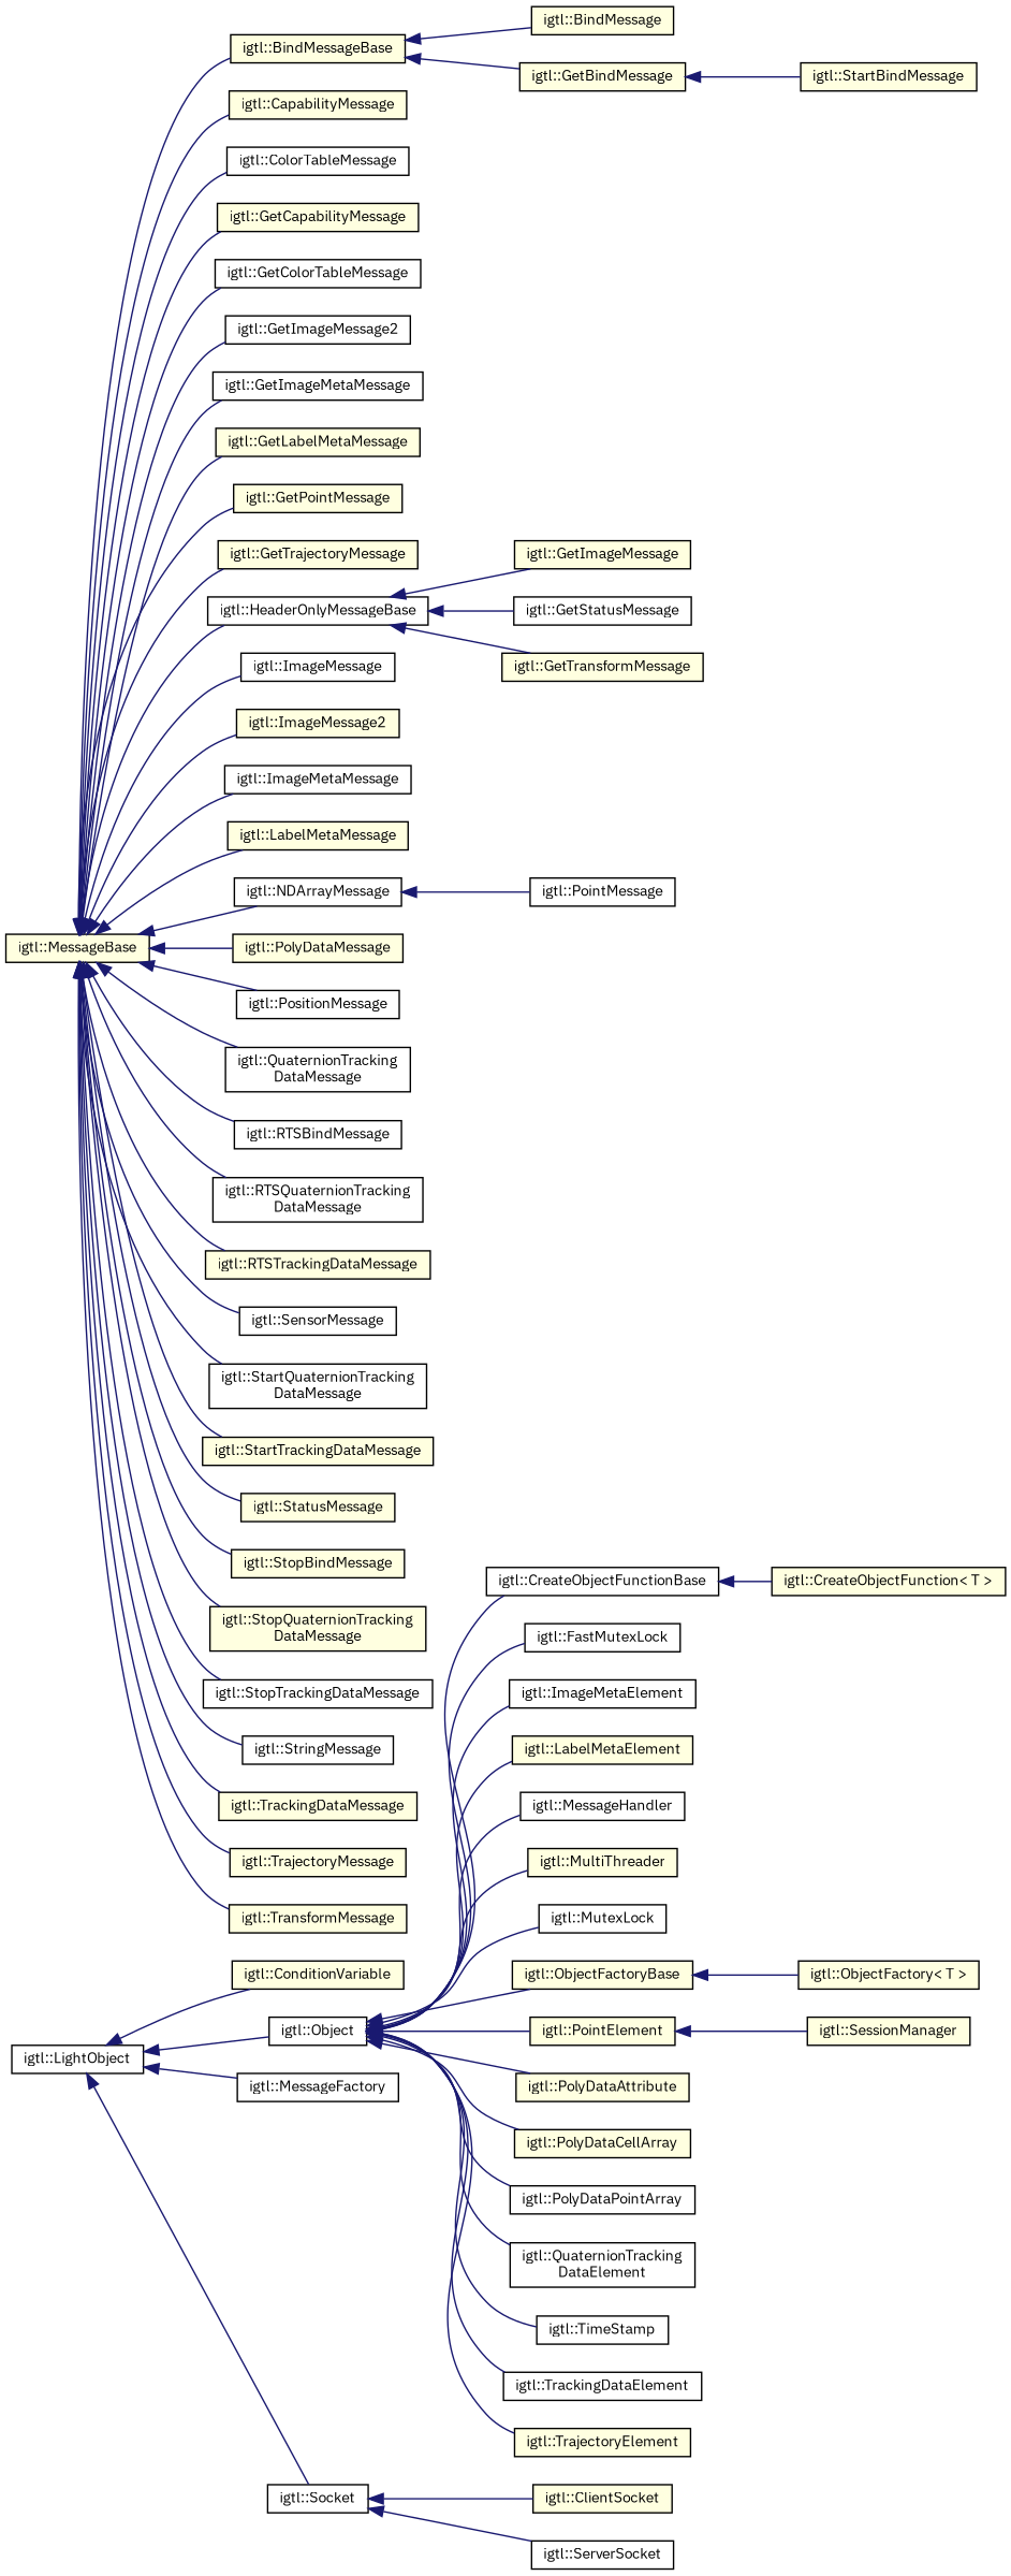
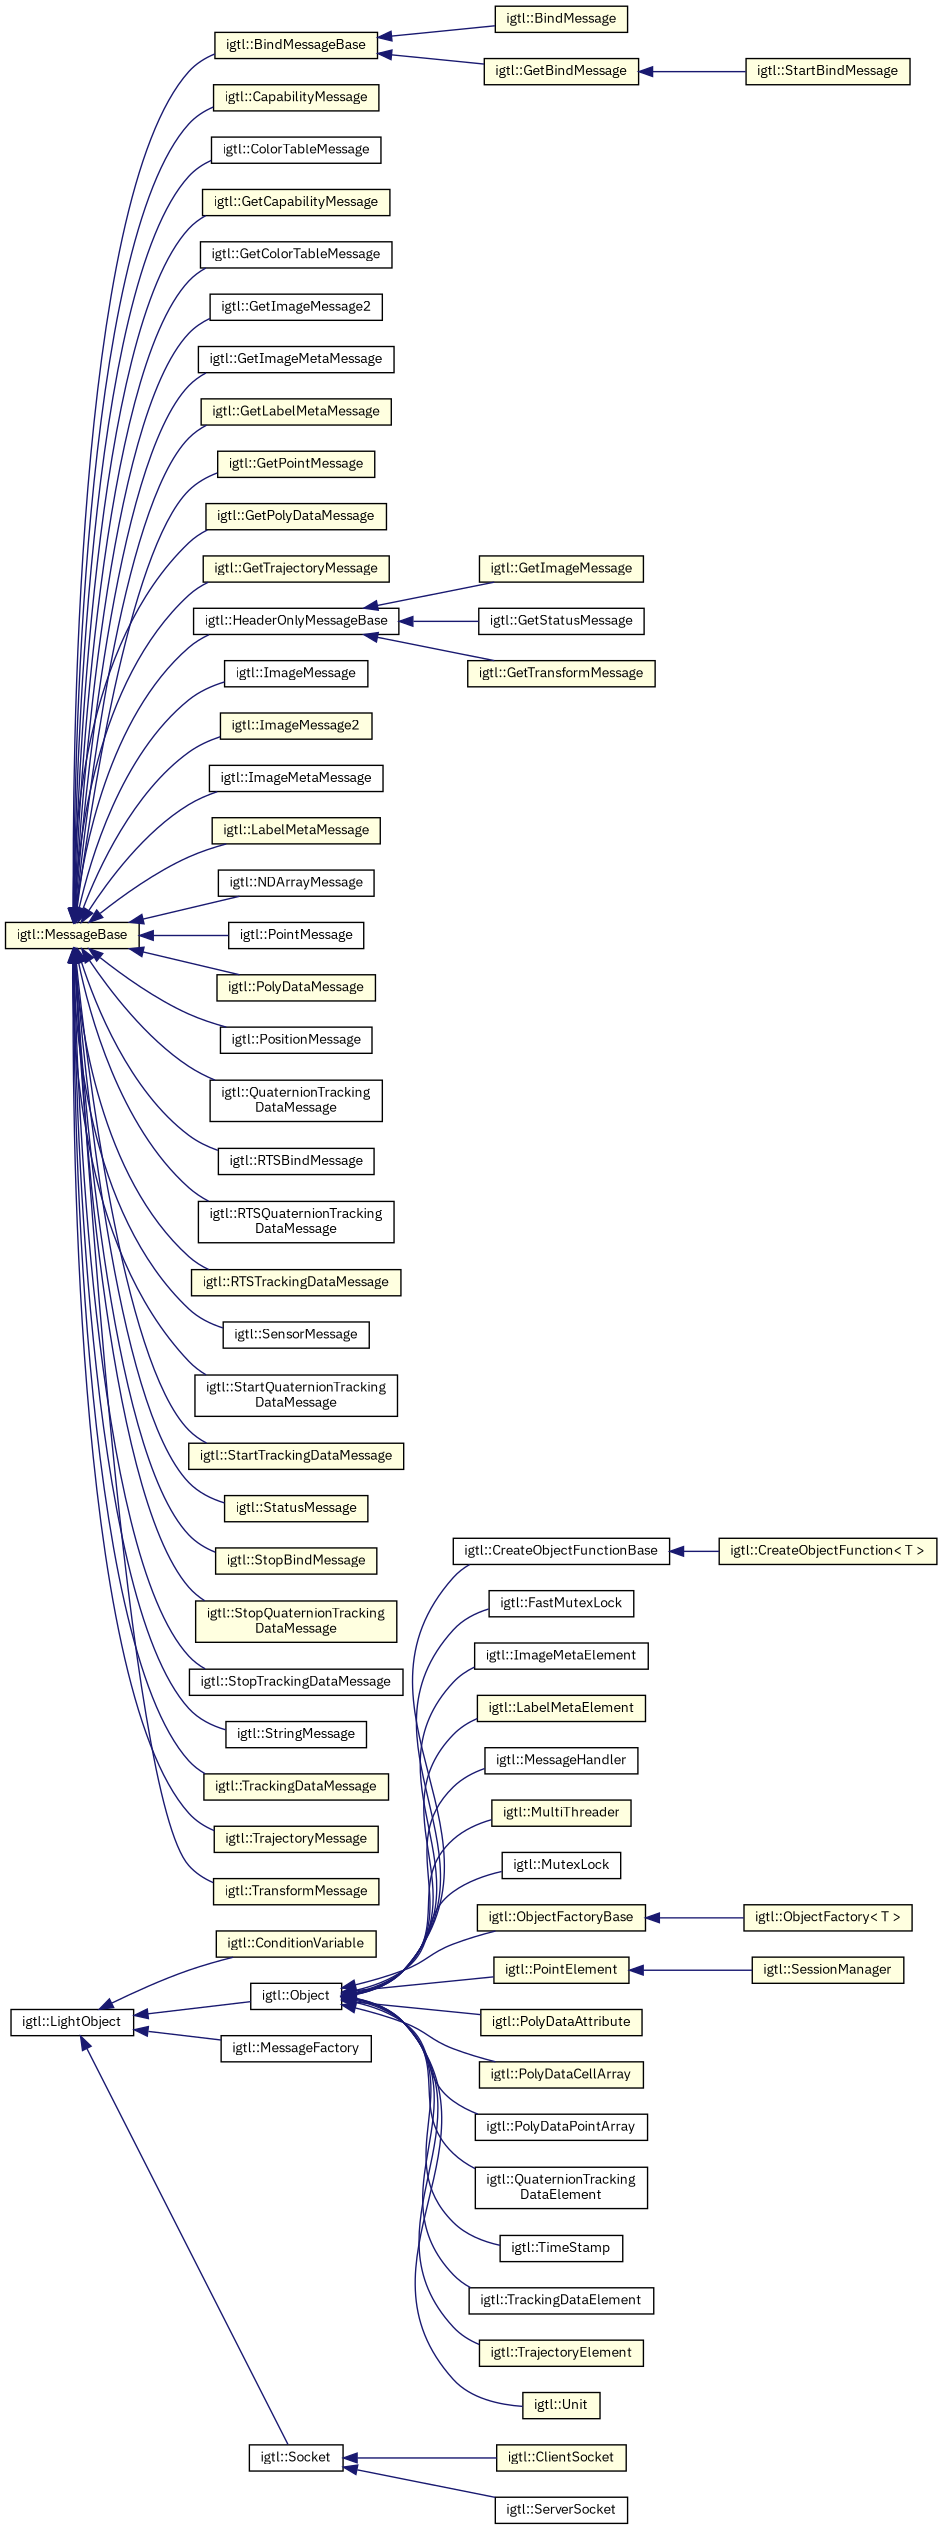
  digraph {
    fontname="IBM Plex Sans"
    rankdir=LR
    node [color=black fillcolor=lightyellow fontname="IBM Plex Sans" fontsize=10 shape=record style=filled]
    edge [color=midnightblue dir=back fontname="IBM Plex Sans" fontsize=10 labelfontname=Helvetica labelfontsize=10 style=solid]
    n1 [fillcolor=white height=0.2 label="igtl::LightObject" width=0.4]
    n2 [height=0.2 label="igtl::ConditionVariable" width=0.4]
    n3 [fillcolor=white height=0.2 label="igtl::Object" width=0.4]
    n4 [fillcolor=white height=0.2 label="igtl::MessageFactory" width=0.4]
    n5 [fillcolor=white height=0.2 label="igtl::Socket" width=0.4]
    n6 [fillcolor=white height=0.2 label="igtl::CreateObjectFunctionBase" width=0.4]
    n7 [fillcolor=white height=0.2 label="igtl::FastMutexLock" width=0.4]
    n8 [fillcolor=white height=0.2 label="igtl::ImageMetaElement" width=0.4]
    n9 [height=0.2 label="igtl::LabelMetaElement" width=0.4]
    n10 [fillcolor=white height=0.2 label="igtl::MessageHandler" width=0.4]
    n11 [height=0.2 label="igtl::MultiThreader" width=0.4]
    n12 [fillcolor=white height=0.2 label="igtl::MutexLock" width=0.4]
    n13 [height=0.2 label="igtl::ObjectFactoryBase" width=0.4]
    n14 [height=0.2 label="igtl::PointElement" width=0.4]
    n15 [height=0.2 label="igtl::PolyDataAttribute" width=0.4]
    n16 [height=0.2 label="igtl::PolyDataCellArray" width=0.4]
    n17 [fillcolor=white height=0.2 label="igtl::PolyDataPointArray" width=0.4]
    n18 [fillcolor=white height=0.2 label="igtl::QuaternionTracking\lDataElement" width=0.4]
    n19 [fillcolor=white height=0.2 label="igtl::TimeStamp" width=0.4]
    n20 [fillcolor=white height=0.2 label="igtl::TrackingDataElement" width=0.4]
    n21 [height=0.2 label="igtl::TrajectoryElement" width=0.4]
+   n22 [height=0.2 label="igtl::Unit" width=0.4]
    n23 [height=0.2 label="igtl::CreateObjectFunction\< T \>" width=0.4]
    n24 [height=0.2 label="igtl::MessageBase" width=0.4]
    n25 [height=0.2 label="igtl::BindMessageBase" width=0.4]
    n26 [height=0.2 label="igtl::CapabilityMessage" width=0.4]
    n27 [fillcolor=white height=0.2 label="igtl::ColorTableMessage" width=0.4]
    n28 [height=0.2 label="igtl::GetCapabilityMessage" width=0.4]
    n29 [fillcolor=white height=0.2 label="igtl::GetColorTableMessage" width=0.4]
    n30 [fillcolor=white height=0.2 label="igtl::GetImageMessage2" width=0.4]
    n31 [fillcolor=white height=0.2 label="igtl::GetImageMetaMessage" width=0.4]
    n32 [height=0.2 label="igtl::GetLabelMetaMessage" width=0.4]
    n33 [height=0.2 label="igtl::GetPointMessage" width=0.4]
+   n34 [height=0.2 label="igtl::GetPolyDataMessage" width=0.4]
    n35 [height=0.2 label="igtl::GetTrajectoryMessage" width=0.4]
    n36 [fillcolor=white height=0.2 label="igtl::HeaderOnlyMessageBase" width=0.4]
    n37 [fillcolor=white height=0.2 label="igtl::ImageMessage" width=0.4]
    n38 [height=0.2 label="igtl::ImageMessage2" width=0.4]
    n39 [fillcolor=white height=0.2 label="igtl::ImageMetaMessage" width=0.4]
    n40 [height=0.2 label="igtl::LabelMetaMessage" width=0.4]
    n41 [fillcolor=white height=0.2 label="igtl::NDArrayMessage" width=0.4]
    n42 [fillcolor=white height=0.2 label="igtl::PointMessage" width=0.4]
    n43 [height=0.2 label="igtl::PolyDataMessage" width=0.4]
    n44 [fillcolor=white height=0.2 label="igtl::PositionMessage" width=0.4]
    n45 [fillcolor=white height=0.2 label="igtl::QuaternionTracking\lDataMessage" width=0.4]
    n46 [fillcolor=white height=0.2 label="igtl::RTSBindMessage" width=0.4]
    n47 [fillcolor=white height=0.2 label="igtl::RTSQuaternionTracking\lDataMessage" width=0.4]
    n48 [height=0.2 label="igtl::RTSTrackingDataMessage" width=0.4]
    n49 [fillcolor=white height=0.2 label="igtl::SensorMessage" width=0.4]
    n50 [fillcolor=white height=0.2 label="igtl::StartQuaternionTracking\lDataMessage" width=0.4]
    n51 [height=0.2 label="igtl::StartTrackingDataMessage" width=0.4]
    n52 [height=0.2 label="igtl::StatusMessage" width=0.4]
    n53 [height=0.2 label="igtl::StopBindMessage" width=0.4]
    n54 [height=0.2 label="igtl::StopQuaternionTracking\lDataMessage" width=0.4]
    n55 [fillcolor=white height=0.2 label="igtl::StopTrackingDataMessage" width=0.4]
    n56 [fillcolor=white height=0.2 label="igtl::StringMessage" width=0.4]
    n57 [height=0.2 label="igtl::TrackingDataMessage" width=0.4]
    n58 [height=0.2 label="igtl::TrajectoryMessage" width=0.4]
    n59 [height=0.2 label="igtl::TransformMessage" width=0.4]
    n60 [height=0.2 label="igtl::ObjectFactory\< T \>" width=0.4]
    n61 [height=0.2 label="igtl::SessionManager" width=0.4]
    n62 [height=0.2 label="igtl::ClientSocket" width=0.4]
    n63 [fillcolor=white height=0.2 label="igtl::ServerSocket" width=0.4]
    n64 [height=0.2 label="igtl::BindMessage" width=0.4]
    n65 [height=0.2 label="igtl::GetBindMessage" width=0.4]
    n66 [height=0.2 label="igtl::GetImageMessage" width=0.4]
    n67 [fillcolor=white height=0.2 label="igtl::GetStatusMessage" width=0.4]
    n68 [height=0.2 label="igtl::GetTransformMessage" width=0.4]
    n69 [height=0.2 label="igtl::StartBindMessage" width=0.4]
    n1 -> n2
    n1 -> n3
    n1 -> n4
    n1 -> n5
    n3 -> n6
    n3 -> n7
    n3 -> n8
    n3 -> n9
    n3 -> n10
    n3 -> n11
    n3 -> n12
    n3 -> n13
    n3 -> n14
    n3 -> n15
    n3 -> n16
    n3 -> n17
    n3 -> n18
    n3 -> n19
    n3 -> n20
    n3 -> n21
+   n3 -> n22
    n5 -> n62
    n5 -> n63
    n6 -> n23
    n13 -> n60
    n14 -> n61
    n24 -> n25
    n24 -> n26
    n24 -> n27
    n24 -> n28
    n24 -> n29
    n24 -> n30
    n24 -> n31
    n24 -> n32
    n24 -> n33
+   n24 -> n34
    n24 -> n35
    n24 -> n36
    n24 -> n37
    n24 -> n38
    n24 -> n39
    n24 -> n40
    n24 -> n41
-   n41 -> n42
+   n24 -> n42
    n24 -> n43
    n24 -> n44
    n24 -> n45
    n24 -> n46
    n24 -> n47
    n24 -> n48
    n24 -> n49
    n24 -> n50
    n24 -> n51
    n24 -> n52
    n24 -> n53
    n24 -> n54
    n24 -> n55
    n24 -> n56
    n24 -> n57
    n24 -> n58
    n24 -> n59
    n25 -> n64
    n25 -> n65
    n36 -> n66
    n36 -> n67
    n36 -> n68
    n65 -> n69
  }
